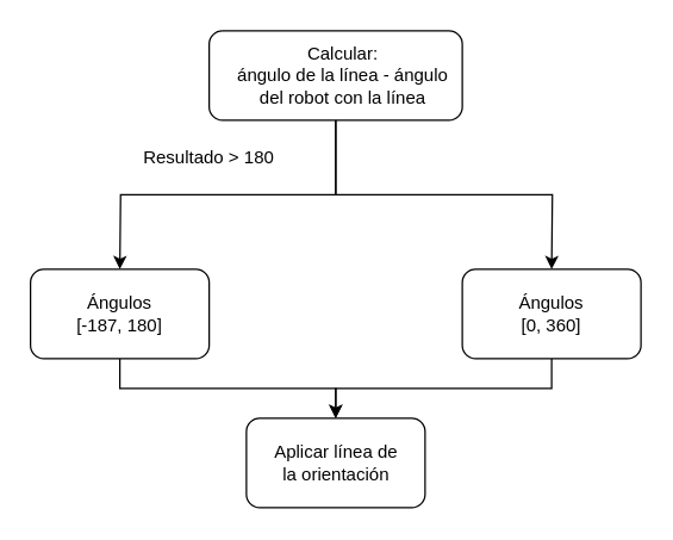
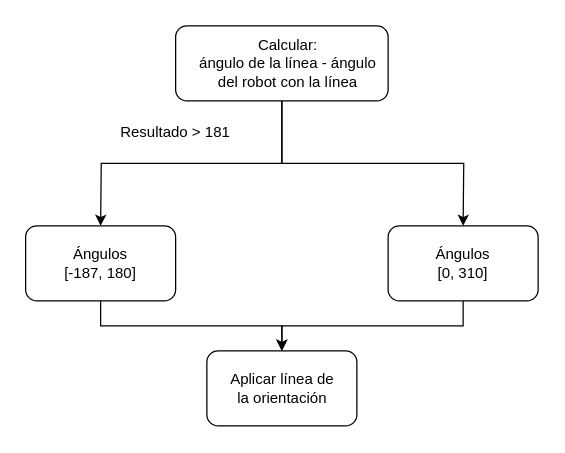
  <mxCell id="0" />
  <mxCell id="1" parent="0" />
  <mxCell id="2" style="edgeStyle=orthogonalEdgeStyle;rounded=0;orthogonalLoop=1;jettySize=auto;html=1;exitX=0.5;exitY=1;exitDx=0;exitDy=0;" edge="1" parent="1" source="4"><mxGeometry relative="1" as="geometry"><mxPoint x="80" y="180" as="targetPoint" /></mxGeometry></mxCell>
  <mxCell id="3" style="edgeStyle=orthogonalEdgeStyle;rounded=0;orthogonalLoop=1;jettySize=auto;html=1;exitX=0.5;exitY=1;exitDx=0;exitDy=0;" edge="1" parent="1" source="4"><mxGeometry relative="1" as="geometry"><mxPoint x="370" y="180" as="targetPoint" /></mxGeometry></mxCell>
  <mxCell id="4" value="" style="rounded=1;whiteSpace=wrap;html=1;" vertex="1" parent="1"><mxGeometry x="140" y="20" width="170" height="60" as="geometry" /></mxCell>
  <mxCell id="5" value="Calcular:&lt;br&gt;ángulo de la línea - ángulo del robot con la línea" style="text;html=1;strokeColor=none;fillColor=none;align=center;verticalAlign=middle;whiteSpace=wrap;rounded=0;" vertex="1" parent="1"><mxGeometry x="150" y="35" width="160" height="30" as="geometry" /></mxCell>
- <mxCell id="6" value="Resultado &amp;gt; 180" style="text;html=1;strokeColor=none;fillColor=none;align=center;verticalAlign=middle;whiteSpace=wrap;rounded=0;" vertex="1" parent="1"><mxGeometry x="90" y="90" width="100" height="30" as="geometry" /></mxCell>
+ <mxCell id="6" value="Resultado &amp;gt; 181" style="text;html=1;strokeColor=none;fillColor=none;align=center;verticalAlign=middle;whiteSpace=wrap;rounded=0;" vertex="1" parent="1"><mxGeometry x="90" y="90" width="100" height="30" as="geometry" /></mxCell>
  <mxCell id="7" style="edgeStyle=orthogonalEdgeStyle;rounded=0;orthogonalLoop=1;jettySize=auto;html=1;exitX=0.5;exitY=1;exitDx=0;exitDy=0;entryX=0.5;entryY=0;entryDx=0;entryDy=0;" edge="1" parent="1" source="8" target="13"><mxGeometry relative="1" as="geometry" /></mxCell>
  <mxCell id="8" value="" style="rounded=1;whiteSpace=wrap;html=1;" vertex="1" parent="1"><mxGeometry x="20" y="180" width="120" height="60" as="geometry" /></mxCell>
  <mxCell id="9" value="Ángulos [-187, 180]" style="text;html=1;strokeColor=none;fillColor=none;align=center;verticalAlign=middle;whiteSpace=wrap;rounded=0;" vertex="1" parent="1"><mxGeometry x="50" y="195" width="60" height="30" as="geometry" /></mxCell>
  <mxCell id="10" style="edgeStyle=orthogonalEdgeStyle;rounded=0;orthogonalLoop=1;jettySize=auto;html=1;exitX=0.5;exitY=1;exitDx=0;exitDy=0;entryX=0.5;entryY=0;entryDx=0;entryDy=0;" edge="1" parent="1" source="11" target="13"><mxGeometry relative="1" as="geometry" /></mxCell>
  <mxCell id="11" value="" style="rounded=1;whiteSpace=wrap;html=1;" vertex="1" parent="1"><mxGeometry x="310" y="180" width="120" height="60" as="geometry" /></mxCell>
- <mxCell id="12" value="Ángulos [0, 360]" style="text;html=1;strokeColor=none;fillColor=none;align=center;verticalAlign=middle;whiteSpace=wrap;rounded=0;" vertex="1" parent="1"><mxGeometry x="340" y="195" width="60" height="30" as="geometry" /></mxCell>
+ <mxCell id="12" value="Ángulos [0, 310]" style="text;html=1;strokeColor=none;fillColor=none;align=center;verticalAlign=middle;whiteSpace=wrap;rounded=0;" vertex="1" parent="1"><mxGeometry x="340" y="195" width="60" height="30" as="geometry" /></mxCell>
  <mxCell id="13" value="" style="rounded=1;whiteSpace=wrap;html=1;" vertex="1" parent="1"><mxGeometry x="165" y="280" width="120" height="60" as="geometry" /></mxCell>
  <mxCell id="14" value="Aplicar línea de la orientación" style="text;html=1;strokeColor=none;fillColor=none;align=center;verticalAlign=middle;whiteSpace=wrap;rounded=0;" vertex="1" parent="1"><mxGeometry x="177.5" y="295" width="95" height="30" as="geometry" /></mxCell>
